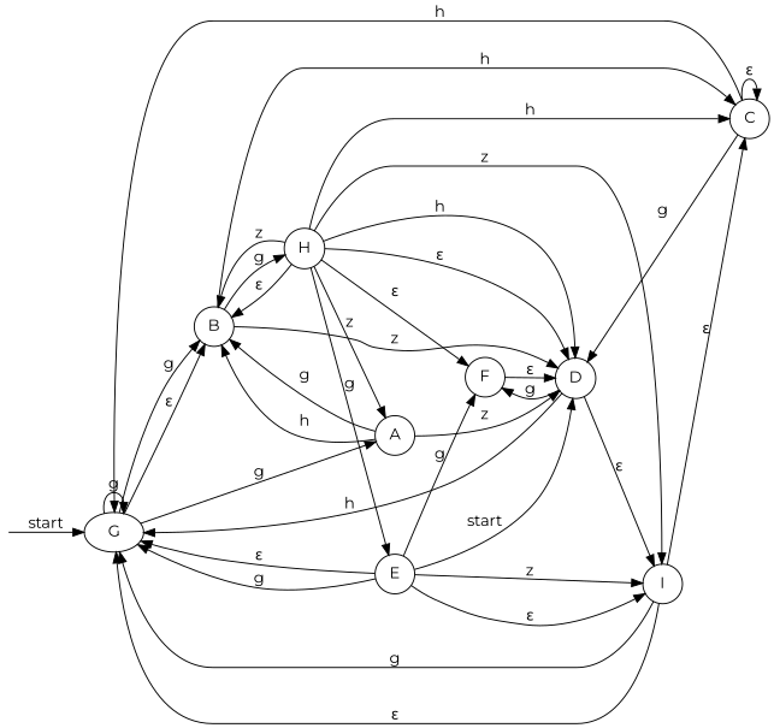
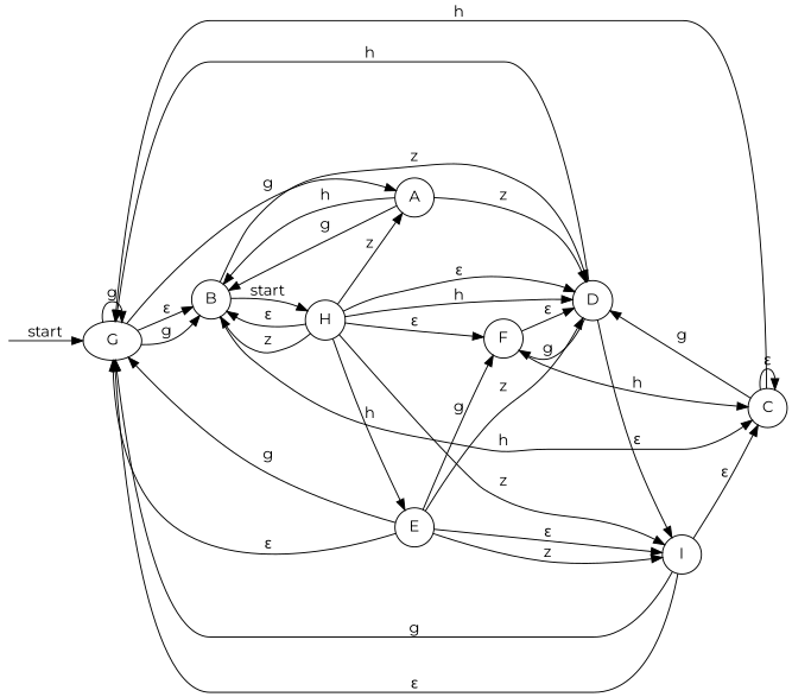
  digraph {
    fontname=Montserrat
    rankdir=LR
    node [fontname=Montserrat shape=circle]
    edge [fontname=Montserrat]
    __start [shape=point style=invis]
    G [shape=""]
    B
    A
    H
    D
    C
    E
    I
    F
    __start -> G [label=start]
    G -> G [label=g]
    G -> B [label=g]
    G -> B [label="&epsilon;"]
    G -> A [label=g]
-   B -> H [label=g]
+   B -> H [label=start]
    B -> D [label=z]
    B -> C [label=h]
    A -> B [label=g]
    A -> B [label=h]
    A -> D [label=z]
    H -> B [label="&epsilon;"]
    H -> B [label=z]
    H -> A [label=z]
    H -> D [label=h]
    H -> D [label="&epsilon;"]
-   H -> C [label=h]
-   H -> E [label=g]
+   F -> C [label=h]
+   H -> E [label=h]
    H -> I [label=z]
    H -> F [label="&epsilon;"]
    D -> G [label=h]
    D -> I [label="&epsilon;"]
    D -> F [label=g]
    C -> G [label=h]
    C -> D [label=g]
    C -> C [label="&epsilon;"]
    E -> G [label="&epsilon;"]
    E -> G [label=g]
-   E -> D [label=start]
+   E -> D [label=z]
    E -> I [label="&epsilon;"]
    E -> I [label=z]
    E -> F [label=g]
    I -> G [label=g]
    I -> G [label="&epsilon;"]
    I -> C [label="&epsilon;"]
    F -> D [label="&epsilon;"]
  }
